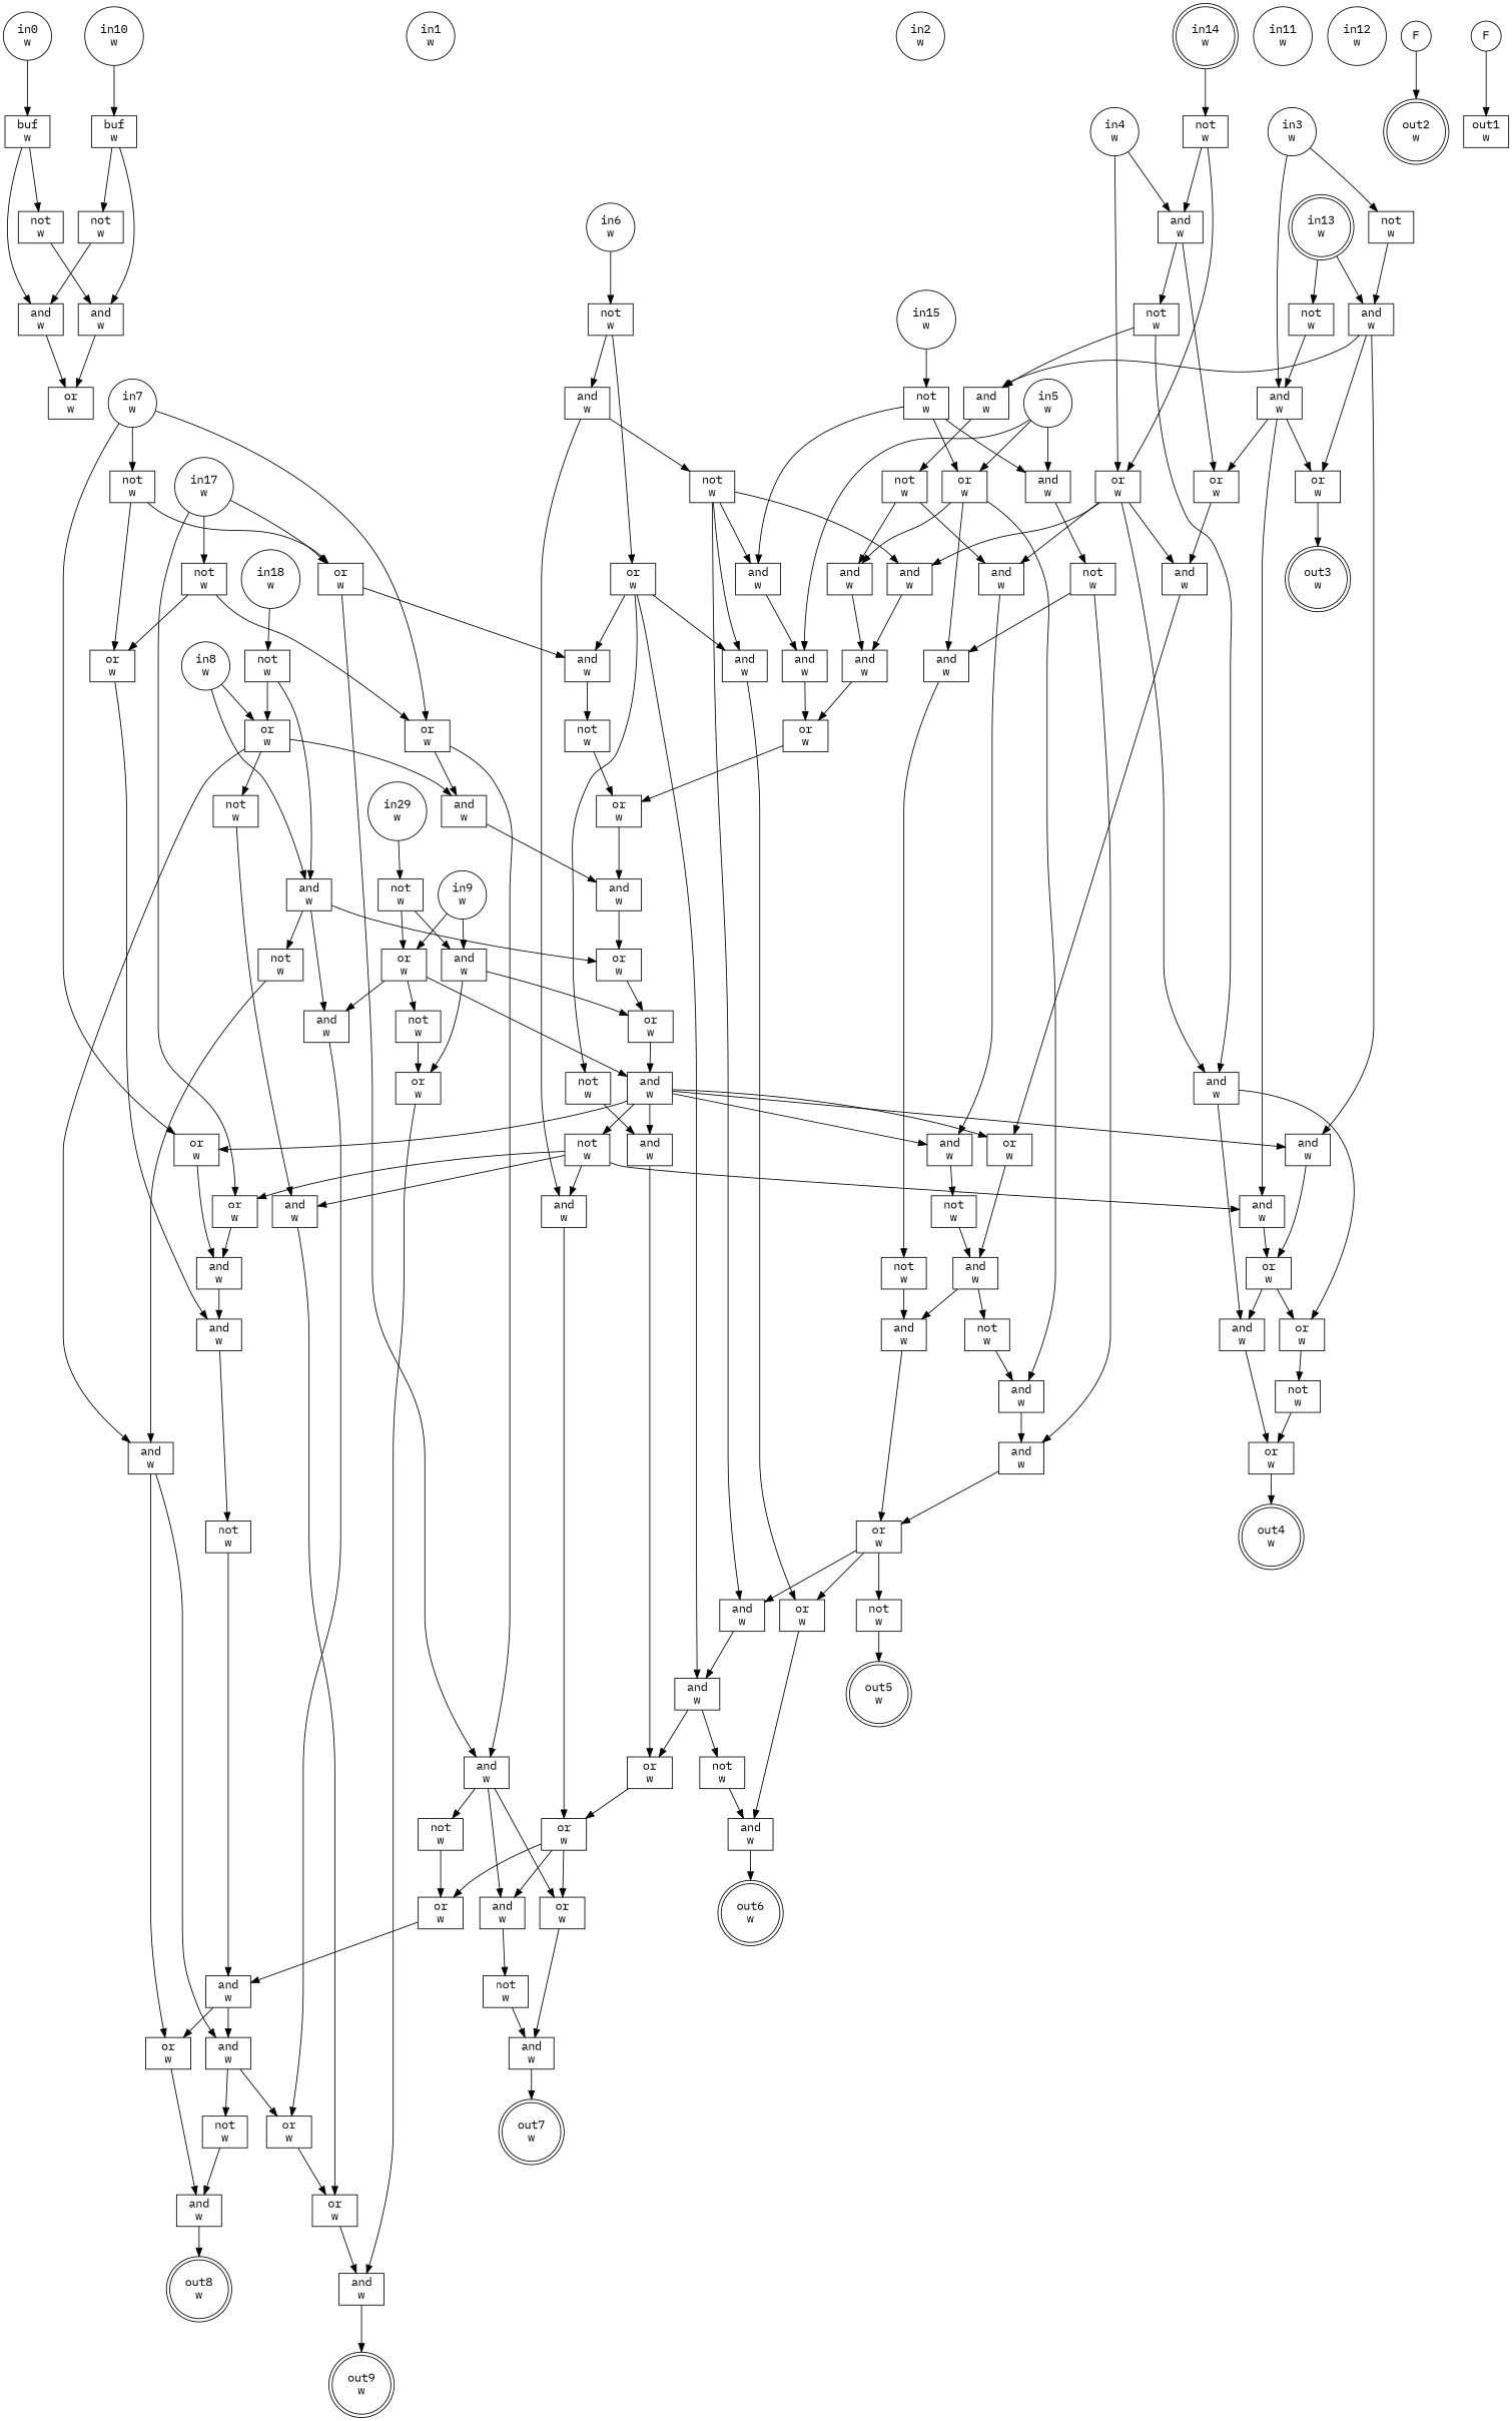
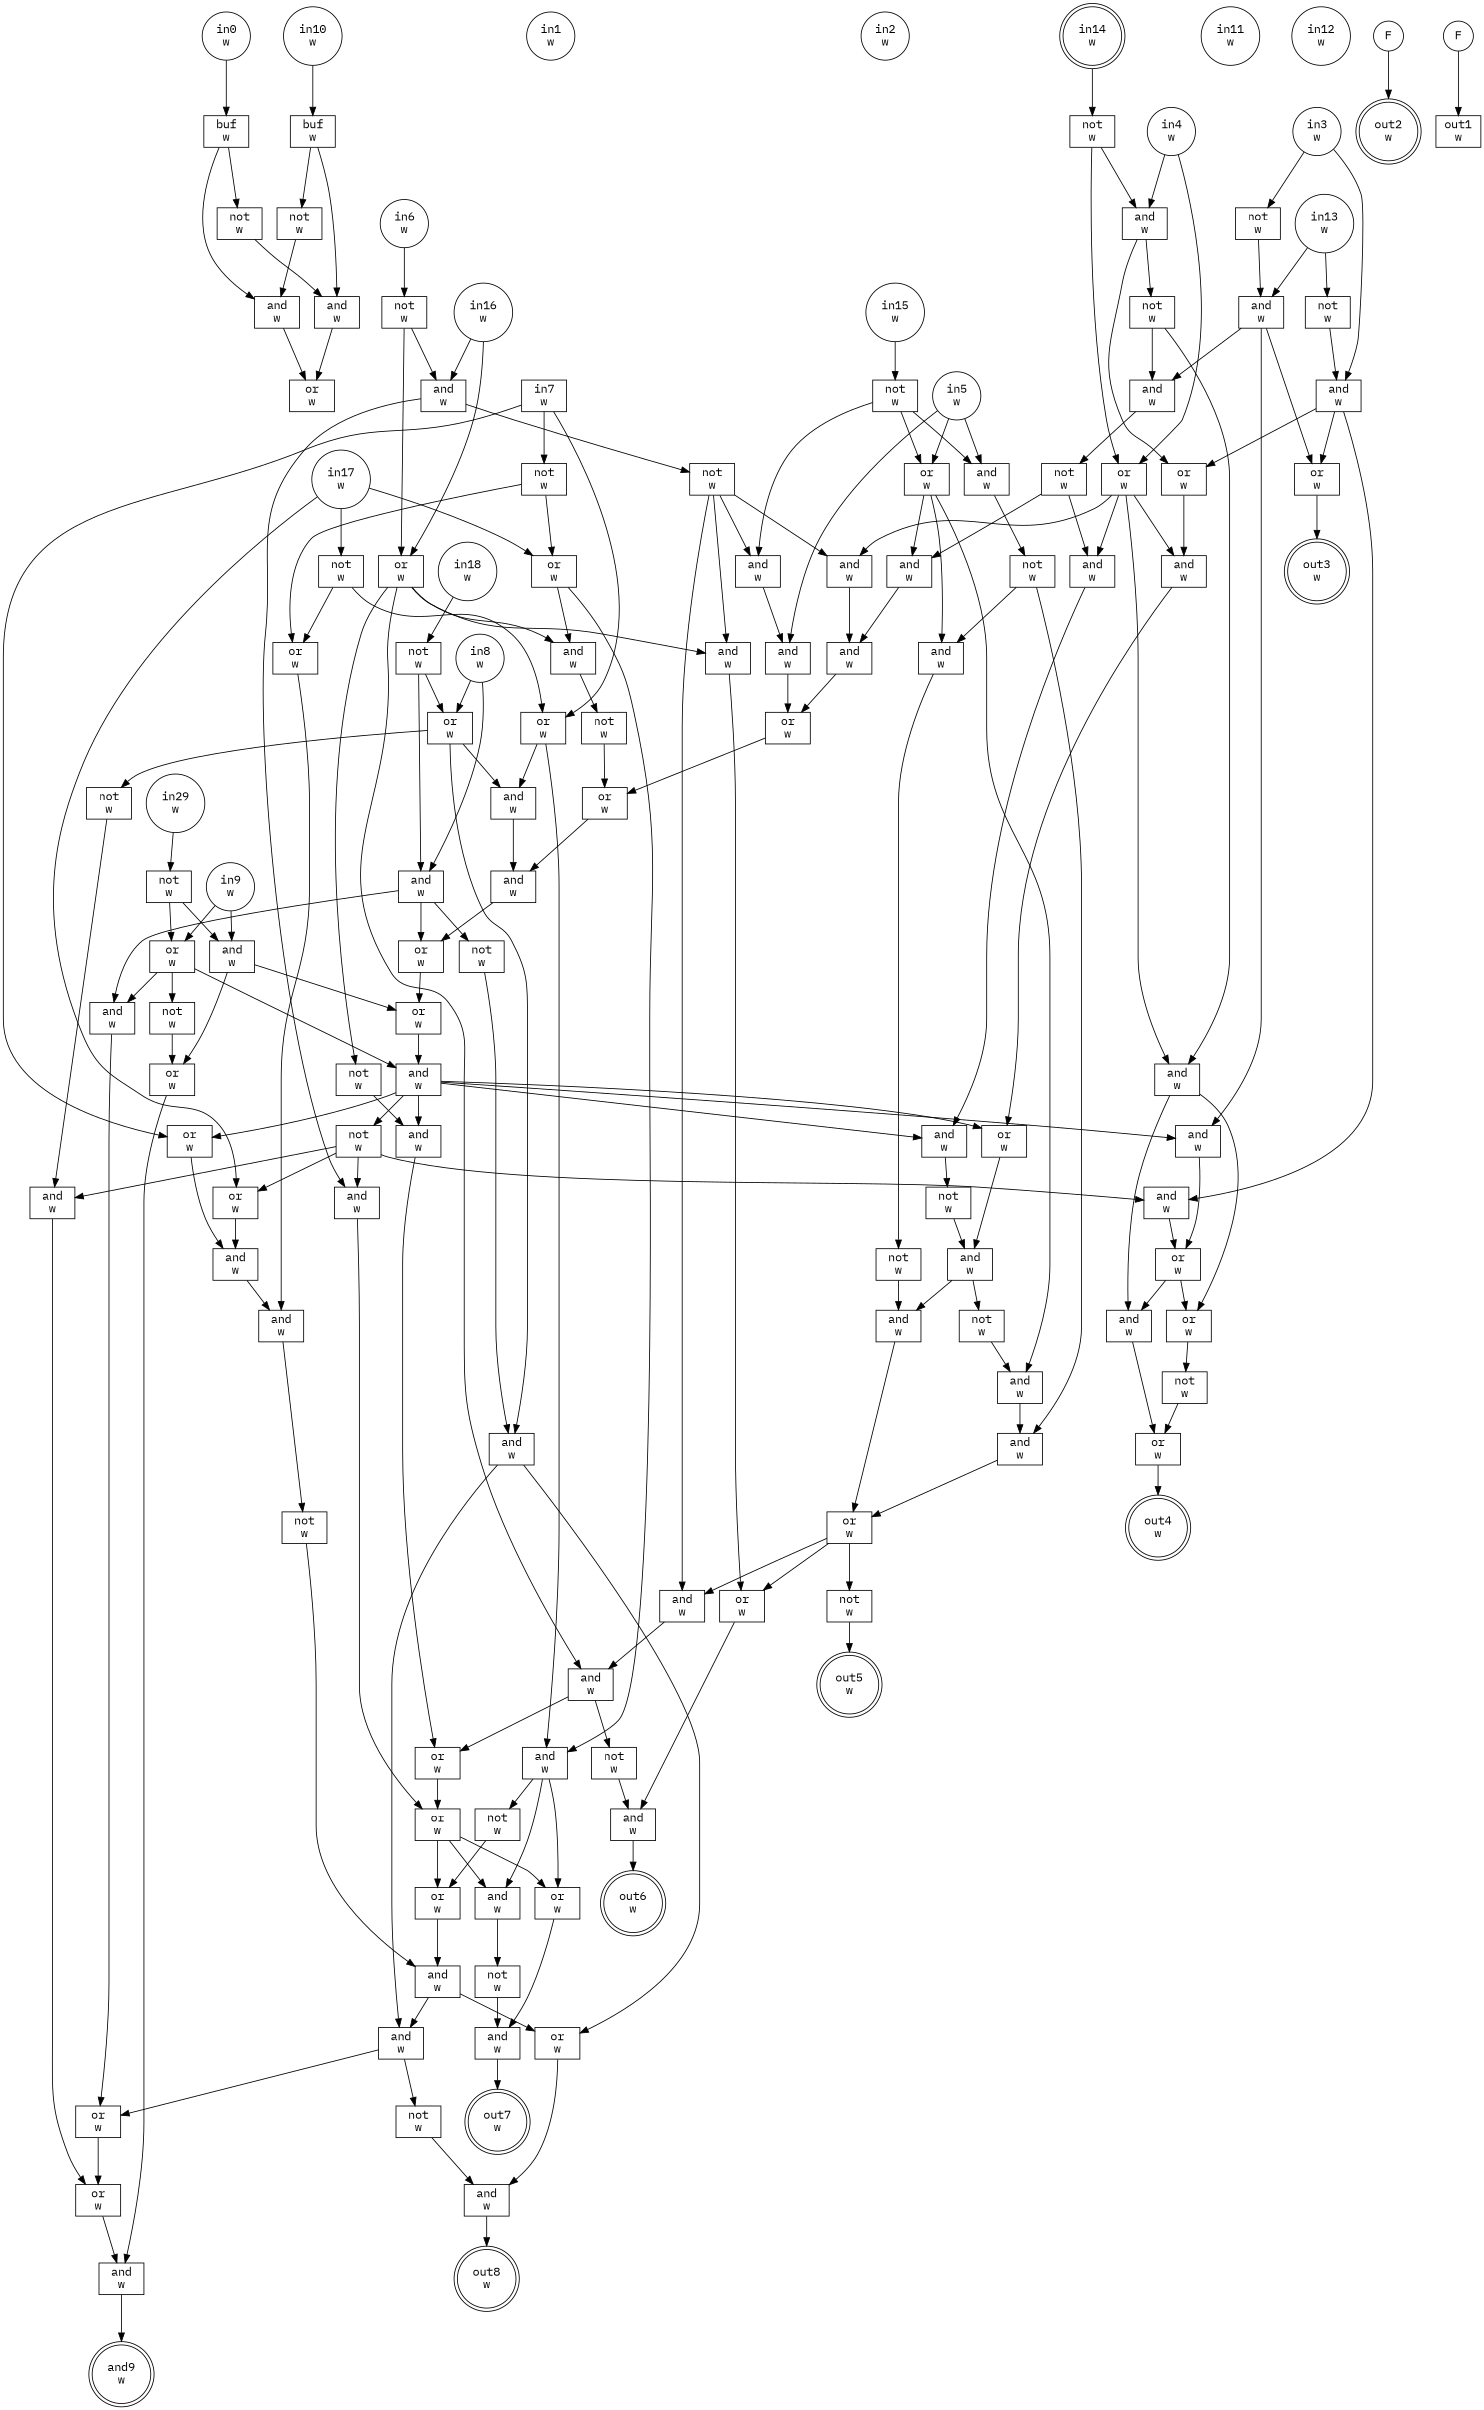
  digraph {
    fontname="IBM Plex Mono"
    node [fillcolor=white fontname="IBM Plex Mono" shape=rect style=filled]
    edge [fontcolor=forestgreen fontname="IBM Plex Mono"]
    n1 [label="in0\nw" shape=circle]
    n2 [label="buf\nw"]
    n3 [label="and\nw"]
    n4 [label="not\nw"]
    n5 [label="in1\nw" shape=circle]
    n6 [label="in2\nw" shape=circle]
    n7 [label="in3\nw" shape=circle]
    n8 [label="and\nw"]
    n9 [label="not\nw"]
    n10 [label="or\nw"]
    n11 [label="and\nw"]
    n12 [label="or\nw"]
    n13 [label="and\nw"]
    n14 [label="in4\nw" shape=circle]
    n15 [label="or\nw"]
    n16 [label="and\nw"]
    n17 [label="and\nw"]
    n18 [label="and\nw"]
    n19 [label="and\nw"]
    n20 [label="and\nw"]
    n21 [label="not\nw"]
    n22 [label="in5\nw" shape=circle]
    n23 [label="or\nw"]
    n24 [label="and\nw"]
    n25 [label="and\nw"]
    n26 [label="and\nw"]
    n27 [label="and\nw"]
    n28 [label="and\nw"]
    n29 [label="or\nw"]
    n30 [label="not\nw"]
    n31 [label="in6\nw" shape=circle]
    n32 [label="not\nw"]
    n33 [label="and\nw"]
    n34 [label="or\nw"]
-   n35 [label="in7\nw" shape=circle]
+   n35 [label="in7\nw" shape=box]
    n36 [label="or\nw"]
    n37 [label="not\nw"]
    n38 [label="or\nw"]
    n39 [label="and\nw"]
    n40 [label="and\nw"]
    n41 [label="or\nw"]
    n42 [label="or\nw"]
    n43 [label="and\nw"]
    n44 [label="in8\nw" shape=circle]
    n45 [label="or\nw"]
    n46 [label="and\nw"]
    n47 [label="not\nw"]
    n48 [label="and\nw"]
    n49 [label="and\nw"]
    n50 [label="not\nw"]
    n51 [label="or\nw"]
    n52 [label="in9\nw" shape=circle]
    n53 [label="and\nw"]
    n54 [label="or\nw"]
    n55 [label="or\nw"]
    n56 [label="or\nw"]
    n57 [label="not\nw"]
    n58 [label="and\nw"]
    n59 [label="in10\nw" shape=circle]
    n60 [label="buf\nw"]
    n61 [label="not\nw"]
    n62 [label="and\nw"]
    n63 [label="in11\nw" shape=circle]
    n64 [label="in12\nw" shape=circle]
-   n65 [label="in13\nw" shape=doublecircle]
+   n65 [label="in13\nw" shape=circle]
    n66 [label="not\nw"]
    n67 [label="and\nw"]
    n68 [label="and\nw"]
    n69 [label="in14\nw" shape=doublecircle]
    n70 [label="not\nw"]
    n71 [label="in15\nw" shape=circle]
    n72 [label="not\nw"]
    n73 [label="and\nw"]
+   n74 [label="in16\nw" shape=circle]
    n75 [label="not\nw"]
    n76 [label="and\nw"]
    n77 [label="and\nw"]
    n78 [label="and\nw"]
    n79 [label="not\nw"]
    n80 [label="and\nw"]
    n81 [label="in17\nw" shape=circle]
    n82 [label="not\nw"]
    n83 [label="or\nw"]
    n84 [label="in18\nw" shape=circle]
    n85 [label="not\nw"]
    n86 [label="in29\nw" shape=circle]
    n87 [label="not\nw"]
    n88 [label=F shape=circle]
    n89 [label="out2\nw" shape=doublecircle]
    n90 [label=F shape=circle]
    n91 [label="out1\nw" shape=box]
    n92 [label="and\nw"]
    n93 [label="or\nw"]
    n94 [label="and\nw"]
    n95 [label="or\nw"]
    n96 [label="and\nw"]
    n97 [label="or\nw"]
    n98 [label="not\nw"]
    n99 [label="and\nw"]
-   n100 [label="out9\nw" shape=doublecircle]
+   n100 [label="and9\nw" shape=doublecircle]
    n101 [label="and\nw"]
    n102 [label="or\nw"]
    n103 [label="and\nw"]
    n104 [label="and\nw"]
    n105 [label="or\nw"]
    n106 [label="and\nw"]
    n107 [label="not\nw"]
    n108 [label="not\nw"]
    n109 [label="and\nw"]
    n110 [label="or\nw"]
    n111 [label="not\nw"]
    n112 [label="or\nw"]
    n113 [label="not\nw"]
    n114 [label="and\nw"]
    n115 [label="and\nw"]
    n116 [label="not\nw"]
    n117 [label="and\nw"]
    n118 [label="or\nw"]
    n119 [label="or\nw"]
    n120 [label="and\nw"]
    n121 [label="or\nw"]
    n122 [label="not\nw"]
    n123 [label="or\nw"]
    n124 [label="and\nw"]
    n125 [label="not\nw"]
    n126 [label="and\nw"]
    n127 [label="or\nw"]
    n128 [label="and\nw"]
    n129 [label="or\nw"]
    n130 [label="and\nw"]
    n131 [label="not\nw"]
    n132 [label="not\nw"]
    n133 [label="or\nw"]
    n134 [label="or\nw"]
    n135 [label="out3\nw" shape=doublecircle]
    n136 [label="and\nw"]
    n137 [label="not\nw"]
    n138 [label="not\nw"]
    n139 [label="not\nw"]
    n140 [label="out5\nw" shape=doublecircle]
    n141 [label="out7\nw" shape=doublecircle]
    n142 [label="out8\nw" shape=doublecircle]
    n143 [label="out6\nw" shape=doublecircle]
    n144 [label="out4\nw" shape=doublecircle]
    n1 -> n2
    n2 -> n3
    n2 -> n4
    n3 -> n93
    n4 -> n62
    n7 -> n8
    n7 -> n9
    n8 -> n10
    n8 -> n11
    n8 -> n12
    n9 -> n13
    n10 -> n19
    n11 -> n134
    n12 -> n135
    n13 -> n12
    n13 -> n67
    n13 -> n68
    n14 -> n15
    n14 -> n16
    n15 -> n17
    n15 -> n18
    n15 -> n19
    n15 -> n20
    n16 -> n10
    n16 -> n21
    n17 -> n120
    n18 -> n129
    n18 -> n130
    n19 -> n97
    n20 -> n99
    n21 -> n18
    n21 -> n67
    n22 -> n23
    n22 -> n24
    n22 -> n25
    n23 -> n26
    n23 -> n27
    n23 -> n28
    n24 -> n29
    n25 -> n30
    n26 -> n125
    n27 -> n120
    n28 -> n126
    n29 -> n123
    n30 -> n26
    n30 -> n126
    n31 -> n32
    n32 -> n33
    n32 -> n34
    n33 -> n75
    n33 -> n76
    n34 -> n77
    n34 -> n78
    n34 -> n79
    n34 -> n80
    n35 -> n36
    n35 -> n37
    n35 -> n38
    n36 -> n39
    n36 -> n40
    n37 -> n41
    n37 -> n42
    n38 -> n43
    n39 -> n104
    n40 -> n108
    n40 -> n109
    n40 -> n110
    n41 -> n40
    n41 -> n77
    n42 -> n92
    n43 -> n92
    n44 -> n45
    n44 -> n46
    n45 -> n39
    n45 -> n47
    n45 -> n48
    n46 -> n49
    n46 -> n50
    n46 -> n51
    n47 -> n101
    n48 -> n102
    n48 -> n103
    n49 -> n95
    n50 -> n48
    n51 -> n56
    n52 -> n53
    n52 -> n54
    n53 -> n55
    n53 -> n56
    n54 -> n49
    n54 -> n57
    n54 -> n58
    n55 -> n94
    n56 -> n58
    n57 -> n55
    n58 -> n38
    n58 -> n68
    n58 -> n96
    n58 -> n97
    n58 -> n98
    n58 -> n99
    n59 -> n60
    n60 -> n61
    n60 -> n62
    n61 -> n3
    n62 -> n93
    n65 -> n13
    n65 -> n66
    n66 -> n8
    n67 -> n131
    n68 -> n134
    n69 -> n70
    n70 -> n15
    n70 -> n16
    n71 -> n72
    n72 -> n23
    n72 -> n25
    n72 -> n73
    n73 -> n24
+   n74 -> n33
+   n74 -> n34
    n75 -> n17
    n75 -> n73
    n75 -> n78
    n75 -> n117
    n76 -> n118
    n77 -> n111
    n78 -> n119
    n79 -> n96
    n80 -> n121
    n80 -> n122
    n81 -> n41
    n81 -> n82
    n81 -> n83
    n82 -> n36
    n82 -> n42
    n83 -> n43
    n84 -> n85
    n85 -> n45
    n85 -> n46
    n86 -> n87
    n87 -> n53
    n87 -> n54
    n88 -> n89
    n90 -> n91
    n92 -> n116
    n94 -> n100
    n95 -> n105
    n96 -> n121
    n97 -> n136
    n98 -> n11
    n98 -> n76
    n98 -> n83
    n98 -> n101
    n99 -> n137
    n101 -> n105
    n102 -> n106
    n103 -> n95
    n103 -> n107
    n104 -> n51
    n105 -> n94
    n106 -> n142
    n107 -> n106
    n108 -> n112
    n109 -> n113
    n110 -> n114
    n111 -> n123
    n112 -> n115
    n113 -> n114
    n114 -> n141
    n115 -> n102
    n115 -> n103
    n116 -> n115
    n117 -> n80
    n118 -> n109
    n118 -> n110
    n118 -> n112
    n119 -> n124
    n120 -> n29
    n121 -> n118
    n122 -> n124
    n123 -> n104
    n124 -> n143
    n125 -> n128
    n126 -> n127
    n127 -> n117
    n127 -> n119
    n127 -> n139
    n128 -> n127
    n129 -> n132
    n130 -> n133
    n131 -> n20
    n131 -> n27
    n132 -> n133
    n133 -> n144
    n134 -> n129
    n134 -> n130
    n136 -> n128
    n136 -> n138
    n137 -> n136
    n138 -> n28
    n139 -> n140
  }
